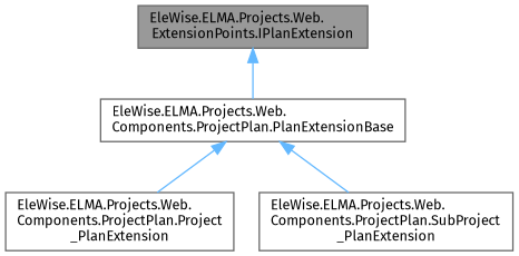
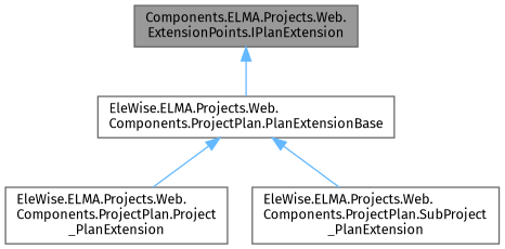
  digraph {
    rankdir=TB
    fontname="Fira Sans"
    node [color=gray40 fillcolor=white fontname="Fira Sans" fontsize=10 shape=box style=filled]
    edge [color=steelblue1 dir=back fontname="Fira Sans" fontsize=10 labelfontname=Helvetica labelfontsize=10 style=solid]
-   n1 [fillcolor=grey60 fontcolor=black height=0.2 label="EleWise.ELMA.Projects.Web.\lExtensionPoints.IPlanExtension" width=0.4]
+   n1 [fillcolor=grey60 fontcolor=black height=0.2 label="Components.ELMA.Projects.Web.\lExtensionPoints.IPlanExtension" width=0.4]
    n2 [height=0.2 label="EleWise.ELMA.Projects.Web.\lComponents.ProjectPlan.PlanExtensionBase" width=0.4]
    n3 [height=0.2 label="EleWise.ELMA.Projects.Web.\lComponents.ProjectPlan.Project\l_PlanExtension" width=0.4]
    n4 [height=0.2 label="EleWise.ELMA.Projects.Web.\lComponents.ProjectPlan.SubProject\l_PlanExtension" width=0.4]
    n1 -> n2
    n2 -> n3
    n2 -> n4
  }
